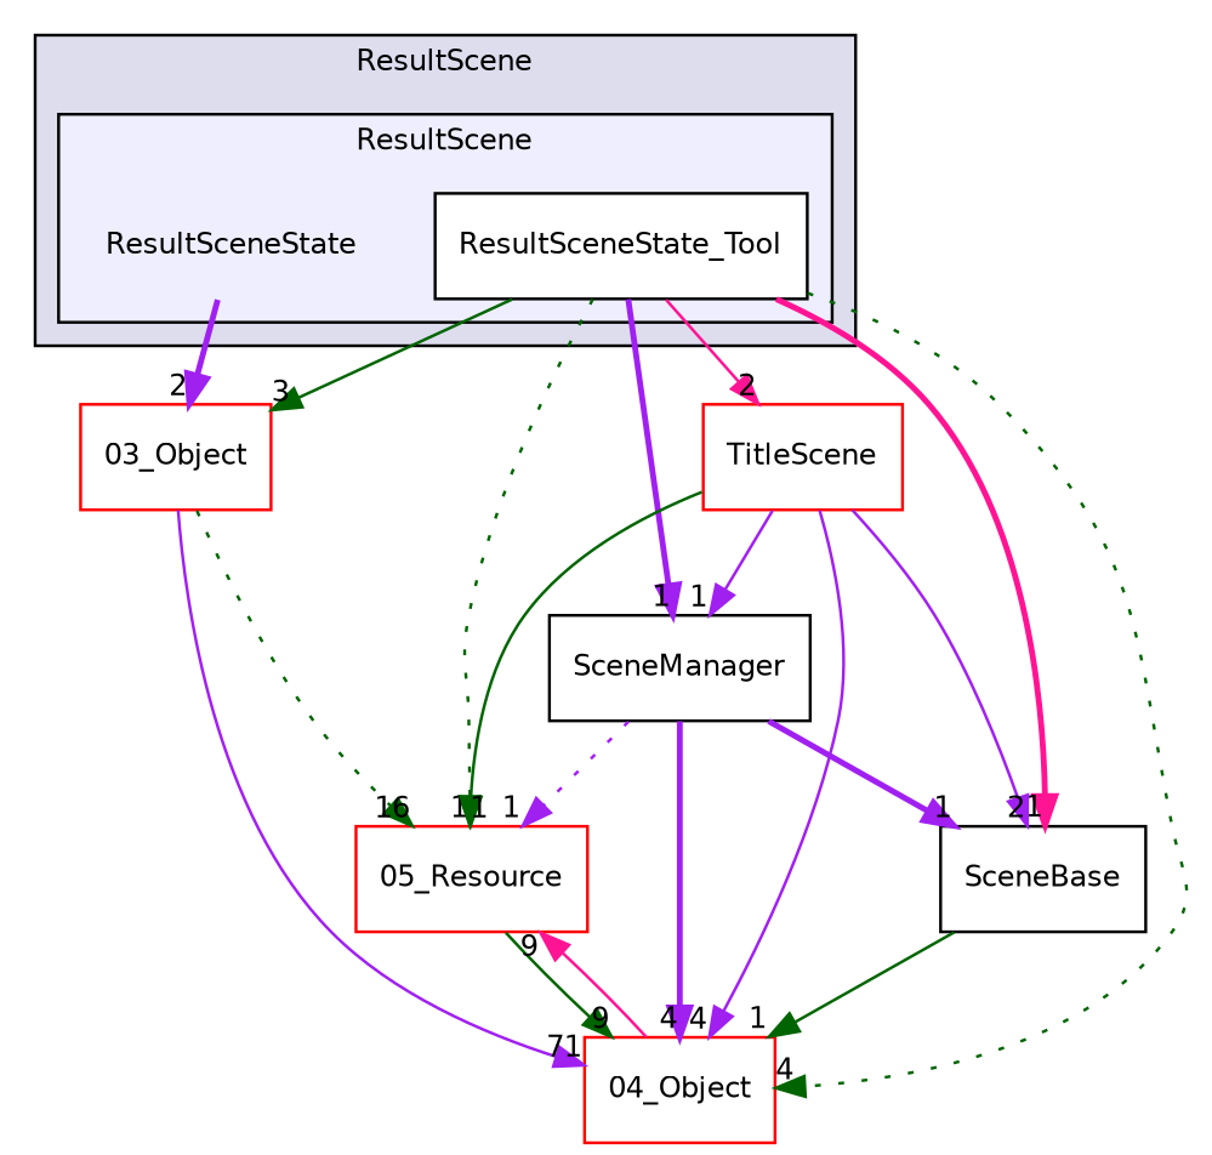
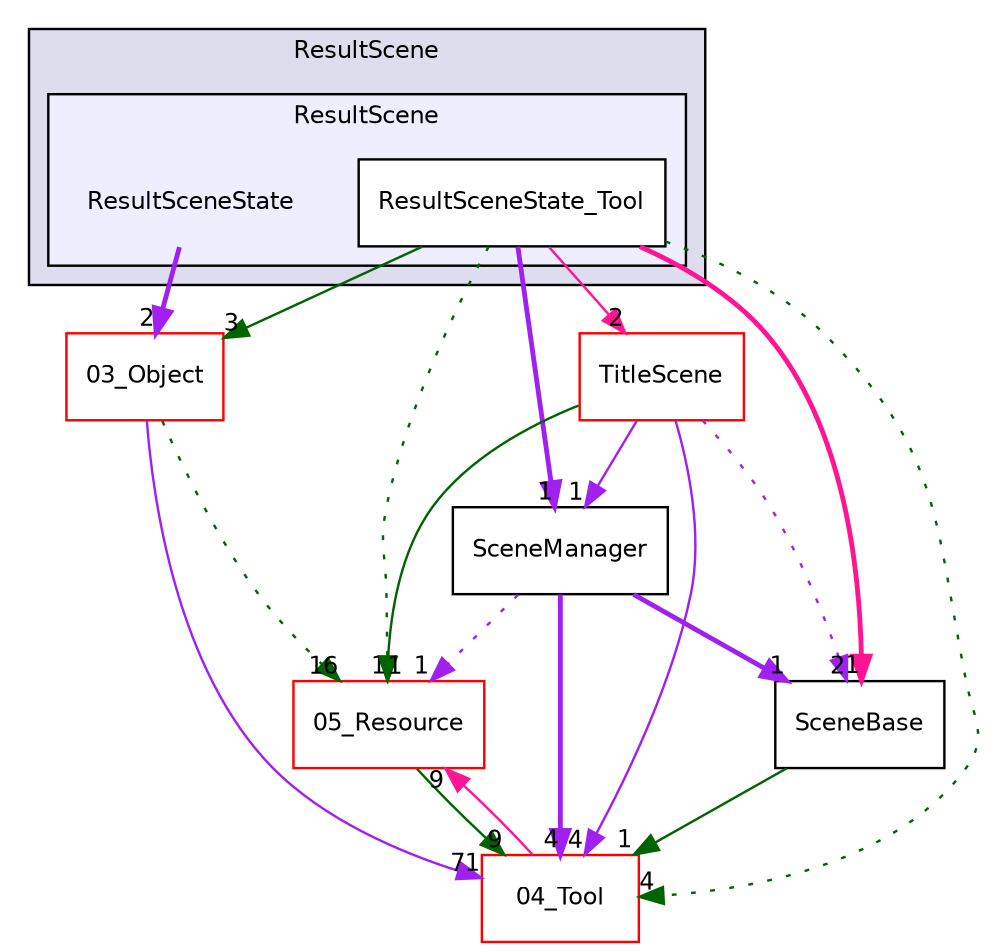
  digraph {
    compound=true
    fontname="DejaVu Sans"
    node [fontname="DejaVu Sans" fontsize=10 shape=box color=red fillcolor=white style=filled]
    edge [color=purple fontname="DejaVu Sans" headlabel=1 labeldistance=1.5 labelfontname=Helvetica labelfontsize=10 style=solid]
    n1 [label=ResultSceneState shape=plaintext color="" fillcolor="" style=""]
    n2 [color=black label=ResultSceneState_Tool]
    n3 [label="03_Object"]
    n4 [label="05_Resource"]
    n5 [label=SceneManager color="" fillcolor="" style=""]
    n6 [label=TitleScene]
-   n7 [label="04_Object"]
+   n7 [label="04_Tool"]
    n8 [label=SceneBase color="" fillcolor="" style=""]
    subgraph cluster_1 {
      bgcolor="#ddddee"
      fontsize=10
      label=ResultScene
      pencolor=black
      subgraph cluster_2 {
        bgcolor="#eeeeff"
        fontsize=10
        label=ResultScene
        pencolor=black
        n1
        n2
      }
    }
    n1 -> n3 [headlabel=2 style=bold]
    n2 -> n3 [color=darkgreen headlabel=3]
    n2 -> n4 [color=darkgreen style=dotted]
    n2 -> n5 [style=bold]
    n2 -> n6 [color=deeppink headlabel=2]
    n2 -> n7 [color=darkgreen headlabel=4 style=dotted]
    n2 -> n8 [color=deeppink style=bold]
    n3 -> n4 [color=darkgreen headlabel=16 style=dotted]
    n3 -> n7 [headlabel=71]
    n4 -> n7 [color=darkgreen headlabel=9]
    n5 -> n4 [style=dotted]
    n5 -> n7 [headlabel=4 style=bold]
    n5 -> n8 [style=bold]
    n6 -> n4 [color=darkgreen]
    n6 -> n5
    n6 -> n7 [headlabel=4]
-   n6 -> n8 [headlabel=2]
+   n6 -> n8 [headlabel=2 style=dotted]
    n7 -> n4 [color=deeppink headlabel=9]
    n8 -> n7 [color=darkgreen]
  }
